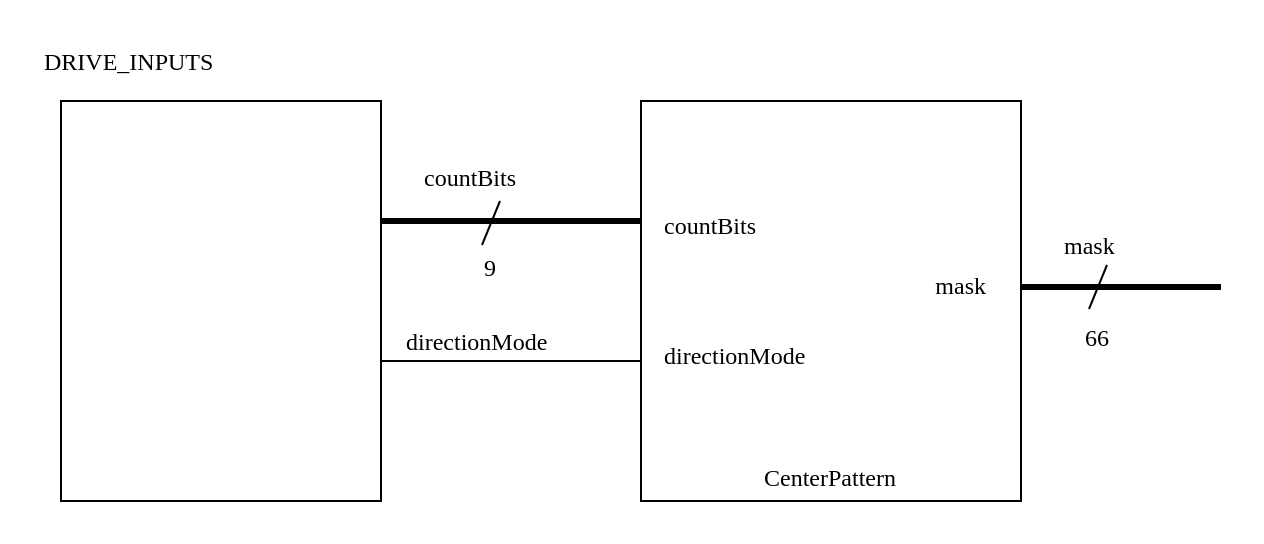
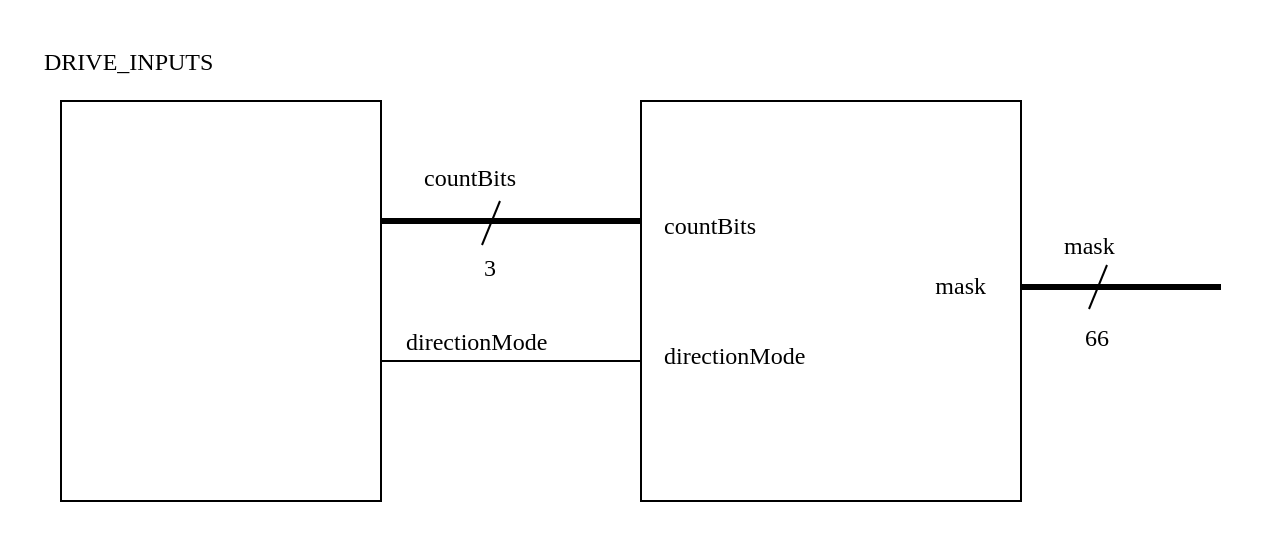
  <mxCell id="0" />
  <mxCell id="1" parent="0" />
  <mxCell id="2" value="" style="endArrow=none;html=1;rounded=0;entryX=0.063;entryY=0.41;entryDx=0;entryDy=0;entryPerimeter=0;strokeWidth=3;fontStyle=0" parent="1" edge="1"><mxGeometry width="50" height="50" relative="1" as="geometry"><mxPoint x="189" y="110" as="sourcePoint" /><mxPoint x="320.08" y="110" as="targetPoint" /><Array as="points"><mxPoint x="199" y="110" /></Array></mxGeometry></mxCell>
  <mxCell id="3" value="" style="endArrow=none;html=1;rounded=0;entryX=0.063;entryY=0.76;entryDx=0;entryDy=0;entryPerimeter=0;fontStyle=0" parent="1" edge="1"><mxGeometry width="50" height="50" relative="1" as="geometry"><mxPoint x="190" y="180" as="sourcePoint" /><mxPoint x="320.08" y="180" as="targetPoint" /><Array as="points"><mxPoint x="200" y="180" /></Array></mxGeometry></mxCell>
  <mxCell id="4" value="" style="rounded=0;whiteSpace=wrap;html=1;fontStyle=0" parent="1" vertex="1"><mxGeometry x="30" y="50" width="160" height="200" as="geometry" /></mxCell>
  <mxCell id="5" value="DRIVE_INPUTS" style="text;html=1;align=left;verticalAlign=bottom;whiteSpace=wrap;rounded=0;fontFamily=Lucida Console;fontStyle=0" parent="1" vertex="1"><mxGeometry x="20" y="20" width="160" height="20" as="geometry" /></mxCell>
  <mxCell id="6" value="" style="endArrow=none;html=1;rounded=0;strokeWidth=3;fontStyle=0" parent="1" edge="1"><mxGeometry width="50" height="50" relative="1" as="geometry"><mxPoint x="510" y="143" as="sourcePoint" /><mxPoint x="610" y="143" as="targetPoint" /><Array as="points"><mxPoint x="520" y="143" /></Array></mxGeometry></mxCell>
  <mxCell id="7" value="mask" style="text;html=1;align=left;verticalAlign=bottom;whiteSpace=wrap;rounded=0;fontFamily=Lucida Console;fontStyle=0" parent="1" vertex="1"><mxGeometry x="530" y="112" width="70" height="20" as="geometry" /></mxCell>
  <mxCell id="8" value="countBits" style="text;html=1;align=left;verticalAlign=bottom;whiteSpace=wrap;rounded=0;fontFamily=Lucida Console;fontStyle=0" parent="1" vertex="1"><mxGeometry x="210" y="78" width="70" height="20" as="geometry" /></mxCell>
  <mxCell id="9" value="directionMode" style="text;html=1;align=left;verticalAlign=bottom;whiteSpace=wrap;rounded=0;fontFamily=Lucida Console;fontStyle=0" parent="1" vertex="1"><mxGeometry x="201" y="160" width="70" height="20" as="geometry" /></mxCell>
- <mxCell id="10" value="9" style="text;html=1;align=center;verticalAlign=bottom;whiteSpace=wrap;rounded=0;fontFamily=Lucida Console;fontStyle=0" parent="1" vertex="1"><mxGeometry x="210" y="123" width="70" height="20" as="geometry" /></mxCell>
+ <mxCell id="10" value="3" style="text;html=1;align=center;verticalAlign=bottom;whiteSpace=wrap;rounded=0;fontFamily=Lucida Console;fontStyle=0" parent="1" vertex="1"><mxGeometry x="210" y="123" width="70" height="20" as="geometry" /></mxCell>
  <mxCell id="11" value="" style="rounded=0;whiteSpace=wrap;html=1;fontStyle=0" parent="1" vertex="1"><mxGeometry x="320" y="50" width="190" height="200" as="geometry" /></mxCell>
- <mxCell id="12" value="CenterPattern" style="text;html=1;align=center;verticalAlign=bottom;whiteSpace=wrap;rounded=0;fontFamily=Lucida Console;fontStyle=0" parent="1" vertex="1"><mxGeometry x="320" y="228" width="190" height="20" as="geometry" /></mxCell>
  <mxCell id="13" value="countBits" style="text;html=1;align=left;verticalAlign=bottom;whiteSpace=wrap;rounded=0;fontFamily=Lucida Console;fontStyle=0" parent="1" vertex="1"><mxGeometry x="330" y="102" width="70" height="20" as="geometry" /></mxCell>
  <mxCell id="14" value="directionMode" style="text;html=1;align=left;verticalAlign=bottom;whiteSpace=wrap;rounded=0;fontFamily=Lucida Console;fontStyle=0" parent="1" vertex="1"><mxGeometry x="330" y="167" width="70" height="20" as="geometry" /></mxCell>
  <mxCell id="15" value="mask" style="text;html=1;align=right;verticalAlign=bottom;whiteSpace=wrap;rounded=0;fontFamily=Lucida Console;fontStyle=0" parent="1" vertex="1"><mxGeometry x="425" y="132" width="70" height="20" as="geometry" /></mxCell>
  <mxCell id="16" value="66" style="text;html=1;align=center;verticalAlign=bottom;whiteSpace=wrap;rounded=0;fontFamily=Lucida Console;fontStyle=0" parent="1" vertex="1"><mxGeometry x="518" y="157.5" width="61" height="20" as="geometry" /></mxCell>
  <mxCell id="17" value="" style="endArrow=none;html=1;rounded=0;strokeWidth=1;fontStyle=0" parent="1" edge="1"><mxGeometry width="50" height="50" relative="1" as="geometry"><mxPoint x="544" y="154" as="sourcePoint" /><mxPoint x="553" y="132" as="targetPoint" /></mxGeometry></mxCell>
  <mxCell id="18" value="" style="endArrow=none;html=1;rounded=0;strokeWidth=1;fontStyle=0" edge="1" parent="1"><mxGeometry width="50" height="50" relative="1" as="geometry"><mxPoint x="240.5" y="122" as="sourcePoint" /><mxPoint x="249.5" y="100" as="targetPoint" /></mxGeometry></mxCell>
